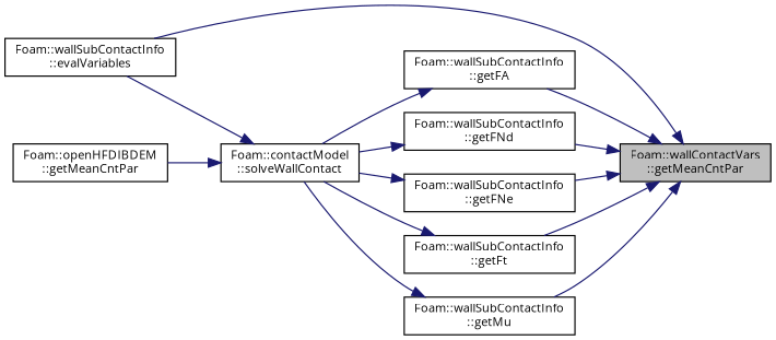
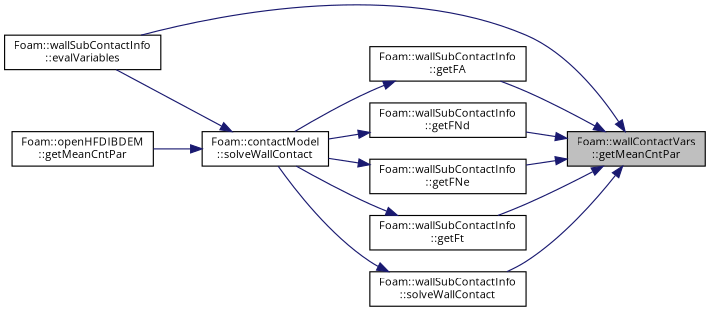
  digraph {
    fontname="Open Sans"
    rankdir=RL
    node [color=black fillcolor=white fontname="Open Sans" fontsize=10 shape=record style=filled]
    edge [color=midnightblue dir=back fontname="Open Sans" fontsize=10 labelfontname=Helvetica labelfontsize=10 style=solid]
    n1 [fillcolor=grey75 fontcolor=black height=0.2 label="Foam::wallContactVars\l::getMeanCntPar" width=0.4]
    n2 [height=0.2 label="Foam::wallSubContactInfo\l::evalVariables" width=0.4]
    n3 [height=0.2 label="Foam::wallSubContactInfo\l::getFA" width=0.4]
    n4 [height=0.2 label="Foam::wallSubContactInfo\l::getFNd" width=0.4]
    n5 [height=0.2 label="Foam::wallSubContactInfo\l::getFNe" width=0.4]
    n6 [height=0.2 label="Foam::wallSubContactInfo\l::getFt" width=0.4]
-   n7 [height=0.2 label="Foam::wallSubContactInfo\l::getMu" width=0.4]
+   n7 [height=0.2 label="Foam::wallSubContactInfo\l::solveWallContact" width=0.4]
    n8 [height=0.2 label="Foam::contactModel\l::solveWallContact" width=0.4]
    n9 [height=0.2 label="Foam::openHFDIBDEM\l::getMeanCntPar" width=0.4]
    n1 -> n2
    n1 -> n3
    n1 -> n4
    n1 -> n5
    n1 -> n6
    n1 -> n7
    n3 -> n8
    n4 -> n8
    n5 -> n8
    n6 -> n8
    n7 -> n8
    n8 -> n2
    n8 -> n9
  }
